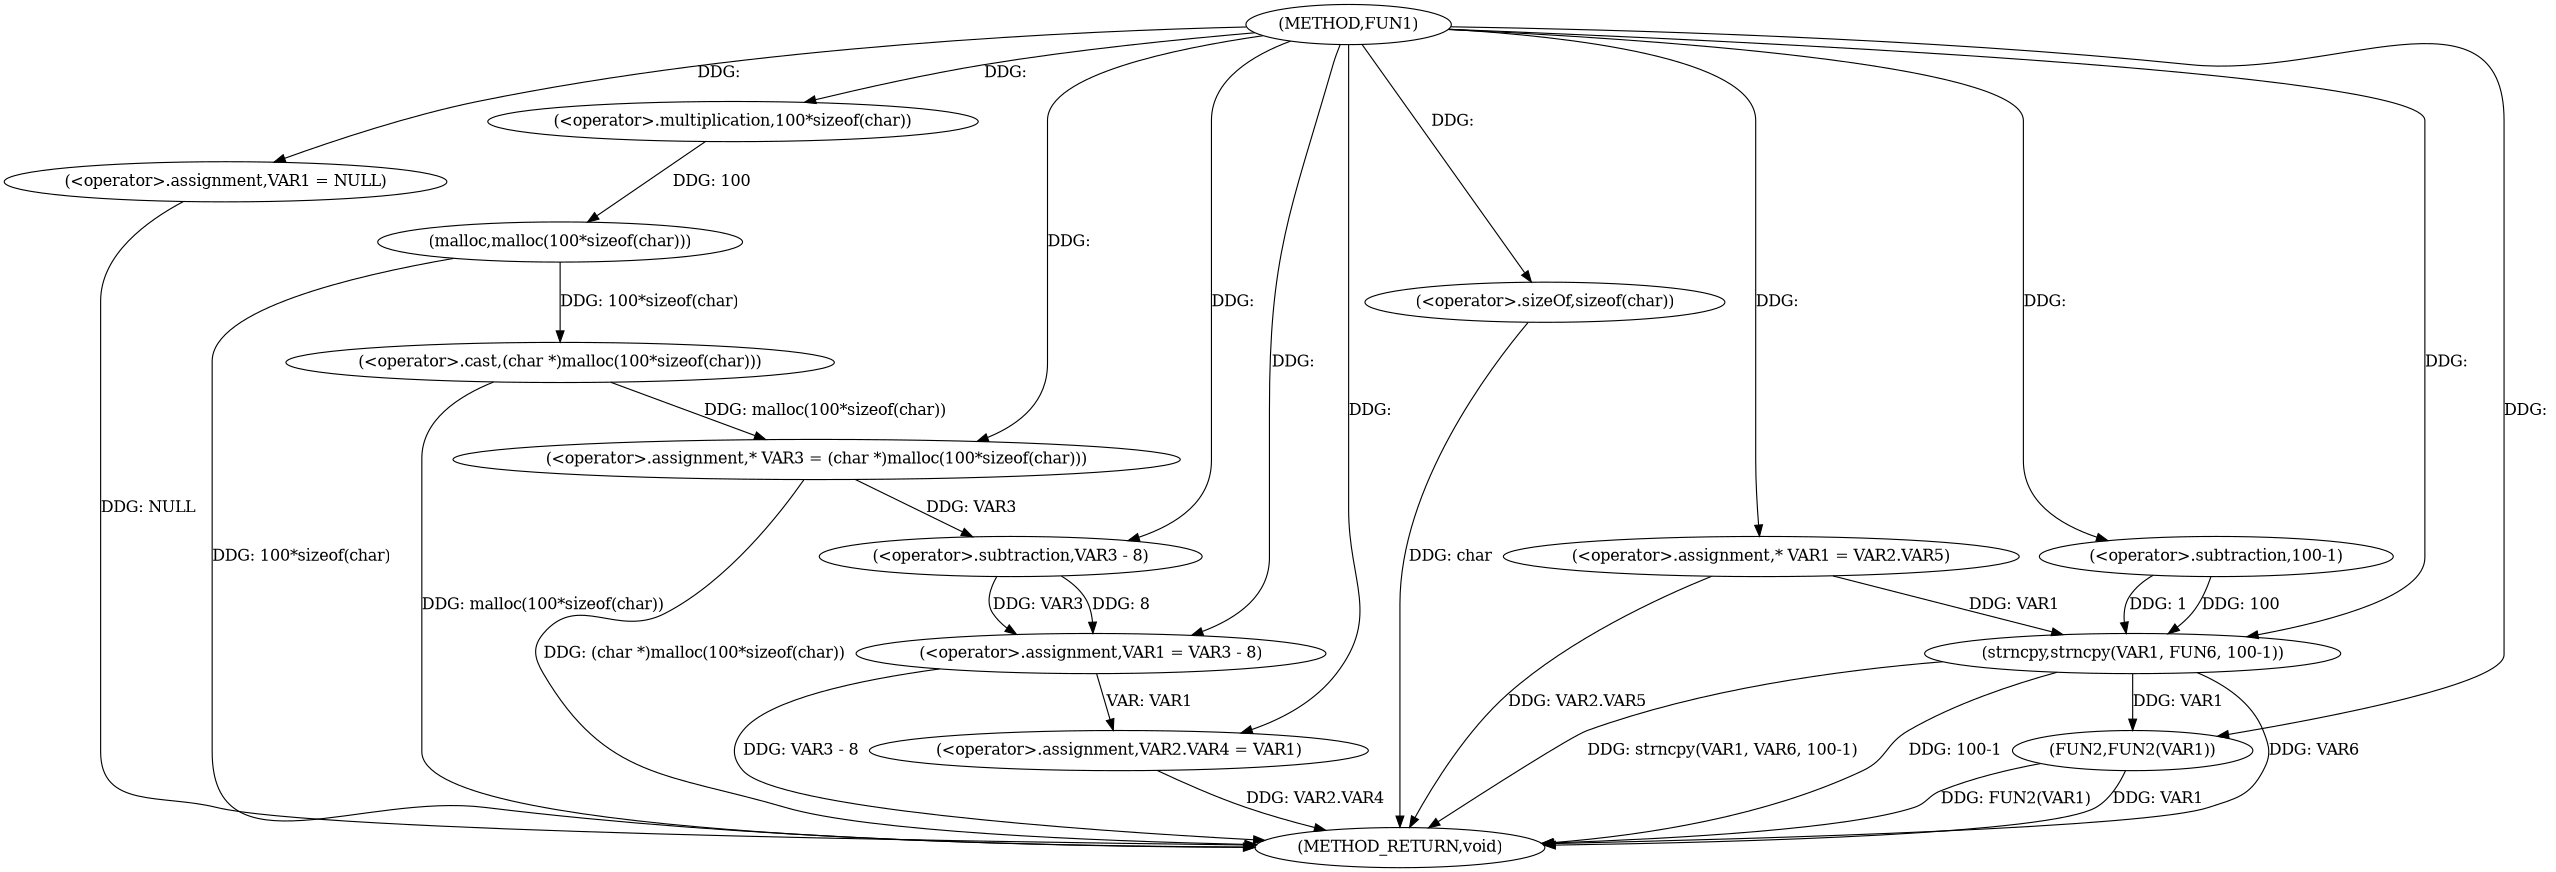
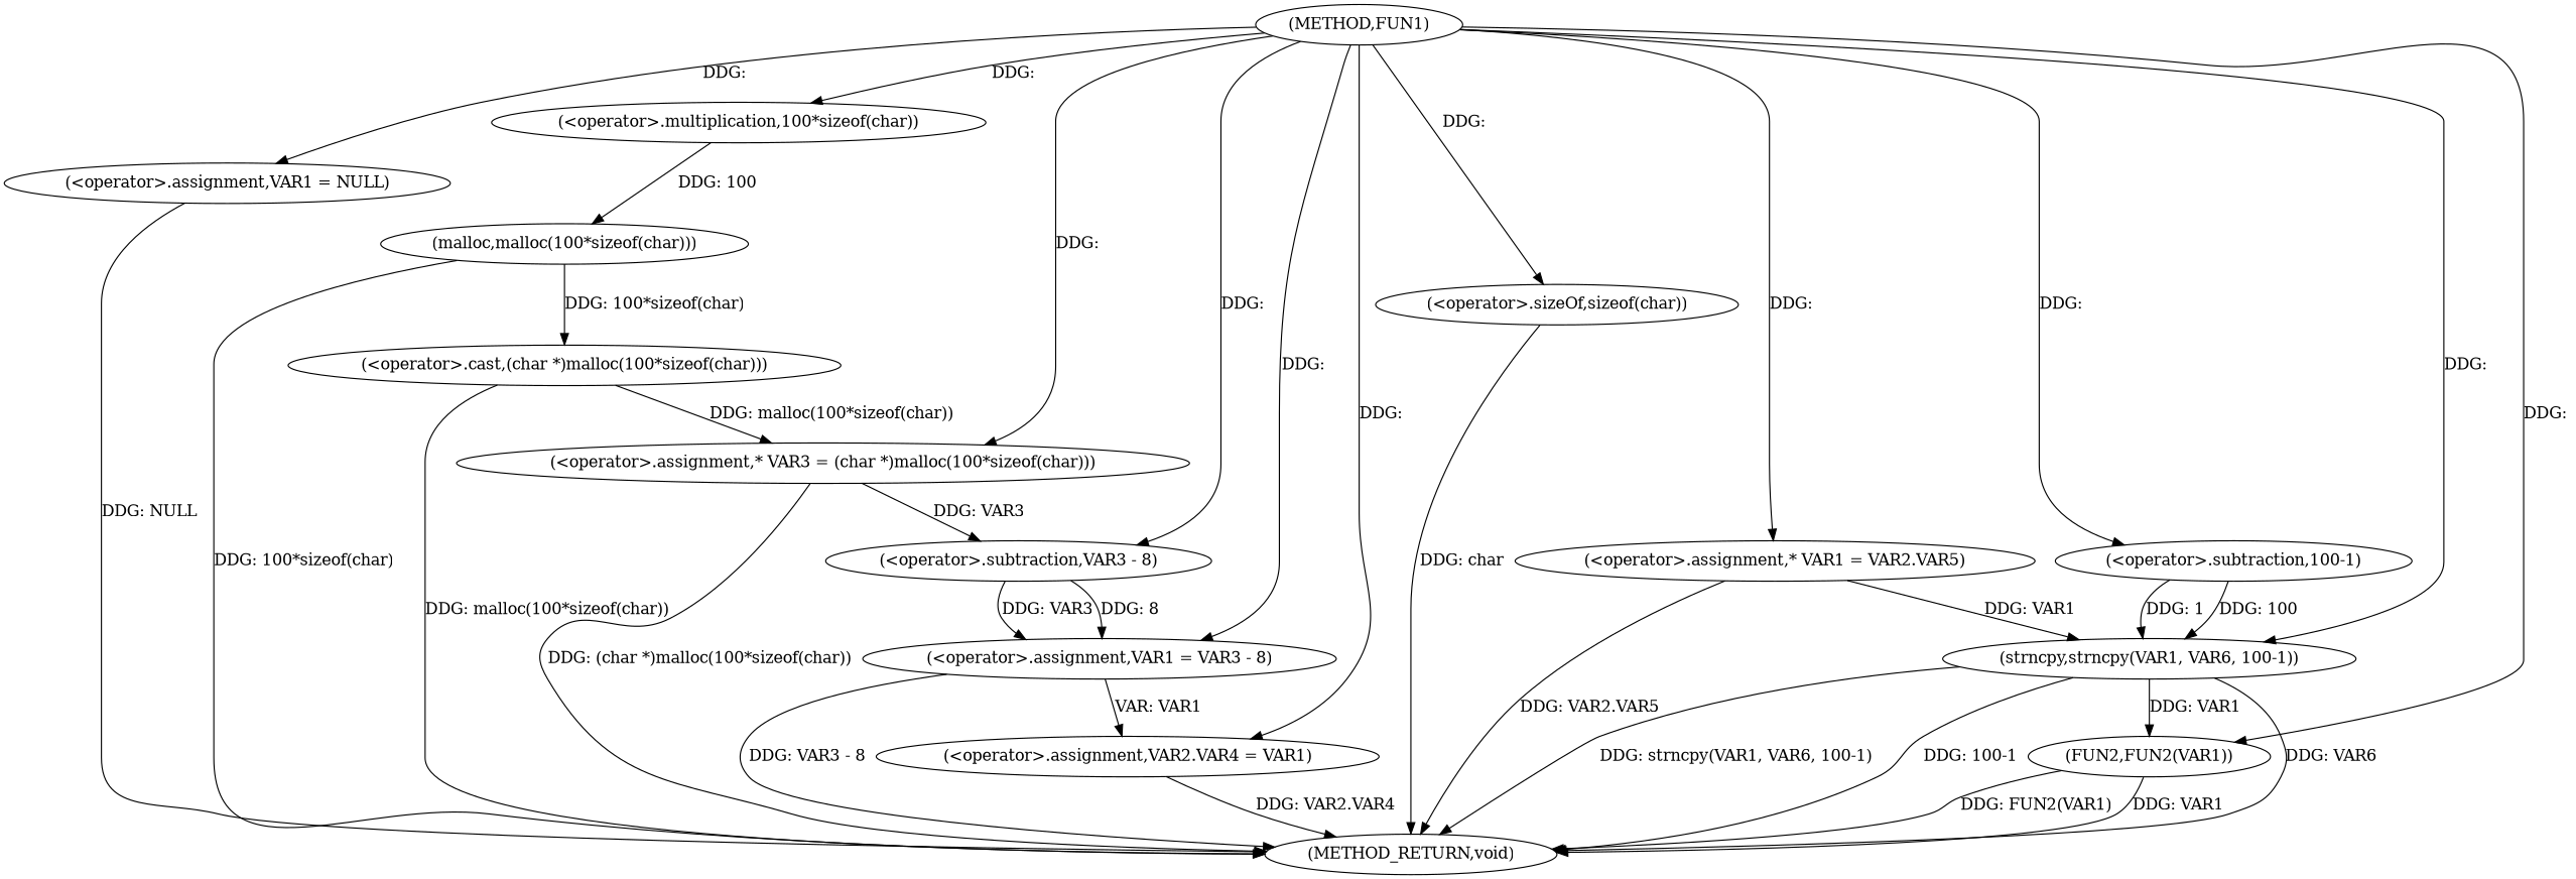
  digraph {
    n1 [label="(METHOD,FUN1)"]
    n2 [label="(<operator>.assignment,VAR1 = NULL)"]
    n3 [label="(<operator>.assignment,* VAR3 = (char *)malloc(100*sizeof(char)))"]
    n4 [label="(<operator>.multiplication,100*sizeof(char))"]
    n5 [label="(<operator>.sizeOf,sizeof(char))"]
    n6 [label="(<operator>.assignment,VAR1 = VAR3 - 8)"]
    n7 [label="(<operator>.subtraction,VAR3 - 8)"]
    n8 [label="(<operator>.assignment,VAR2.VAR4 = VAR1)"]
    n9 [label="(<operator>.assignment,* VAR1 = VAR2.VAR5)"]
-   n10 [label="(strncpy,strncpy(VAR1, FUN6, 100-1))"]
+   n10 [label="(strncpy,strncpy(VAR1, VAR6, 100-1))"]
    n11 [label="(<operator>.subtraction,100-1)"]
    n12 [label="(FUN2,FUN2(VAR1))"]
    n13 [label="(METHOD_RETURN,void)"]
    n14 [label="(malloc,malloc(100*sizeof(char)))"]
    n15 [label="(<operator>.cast,(char *)malloc(100*sizeof(char)))"]
    n1 -> n2 [label="DDG: "]
    n1 -> n3 [label="DDG: "]
    n1 -> n4 [label="DDG: "]
    n1 -> n5 [label="DDG: "]
    n1 -> n6 [label="DDG: "]
    n1 -> n7 [label="DDG: "]
    n1 -> n8 [label="DDG: "]
    n1 -> n9 [label="DDG: "]
    n1 -> n10 [label="DDG: "]
    n1 -> n11 [label="DDG: "]
    n1 -> n12 [label="DDG: "]
    n2 -> n13 [label="DDG: NULL"]
    n3 -> n7 [label="DDG: VAR3"]
    n3 -> n13 [label="DDG: (char *)malloc(100*sizeof(char))"]
    n4 -> n14 [label="DDG: 100"]
    n5 -> n13 [label="DDG: char"]
    n6 -> n8 [label="VAR: VAR1"]
    n6 -> n13 [label="DDG: VAR3 - 8"]
    n7 -> n6 [label="DDG: VAR3"]
    n7 -> n6 [label="DDG: 8"]
    n8 -> n13 [label="DDG: VAR2.VAR4"]
    n9 -> n10 [label="DDG: VAR1"]
    n9 -> n13 [label="DDG: VAR2.VAR5"]
    n10 -> n12 [label="DDG: VAR1"]
    n10 -> n13 [label="DDG: 100-1"]
    n10 -> n13 [label="DDG: VAR6"]
    n10 -> n13 [label="DDG: strncpy(VAR1, VAR6, 100-1)"]
    n11 -> n10 [label="DDG: 100"]
    n11 -> n10 [label="DDG: 1"]
    n12 -> n13 [label="DDG: VAR1"]
    n12 -> n13 [label="DDG: FUN2(VAR1)"]
    n14 -> n13 [label="DDG: 100*sizeof(char)"]
    n14 -> n15 [label="DDG: 100*sizeof(char)"]
    n15 -> n3 [label="DDG: malloc(100*sizeof(char))"]
    n15 -> n13 [label="DDG: malloc(100*sizeof(char))"]
  }
